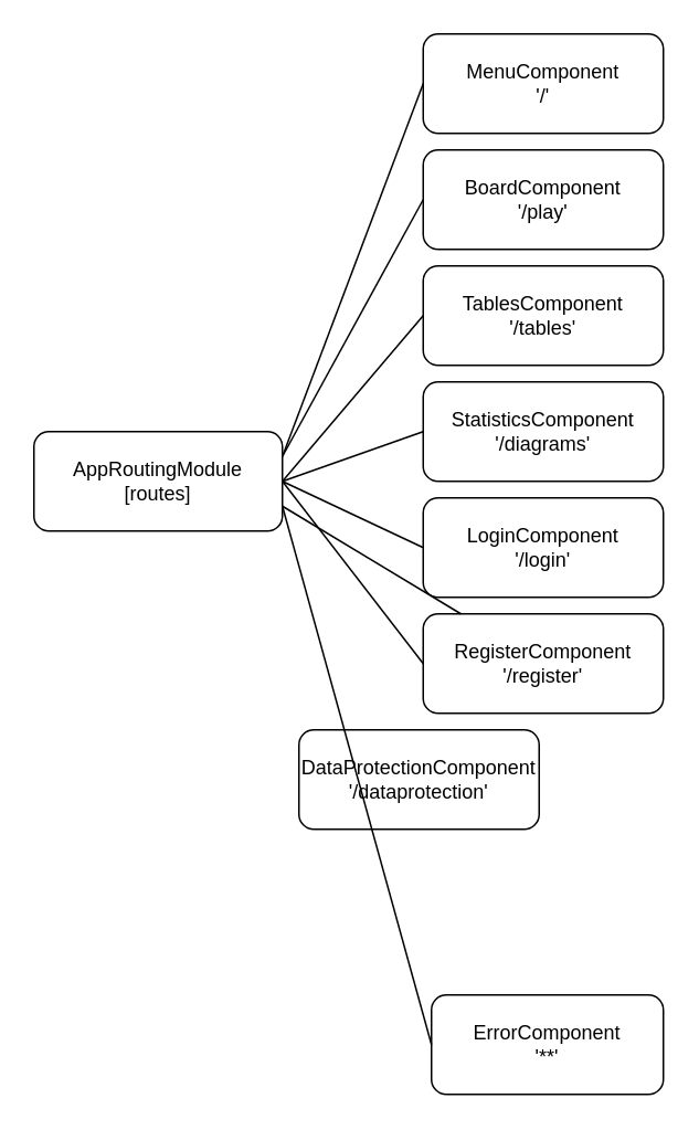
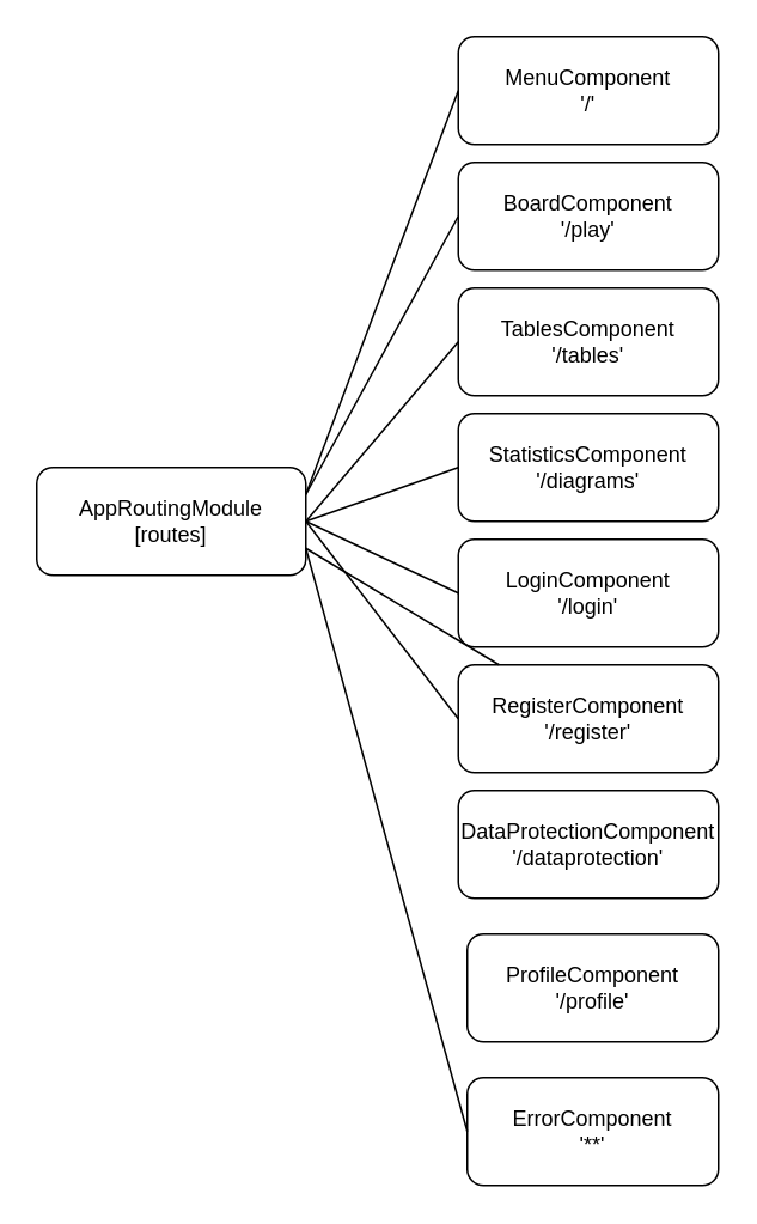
  <mxCell id="0" />
  <mxCell id="1" parent="0" />
  <mxCell id="2" value="&lt;div&gt;AppRoutingModule&lt;/div&gt;&lt;div&gt;[routes]&lt;br&gt;&lt;/div&gt;" style="rounded=1;whiteSpace=wrap;html=1;" vertex="1" parent="1"><mxGeometry x="20" y="260" width="150" height="60" as="geometry" /></mxCell>
  <mxCell id="3" value="&lt;div&gt;MenuComponent&lt;/div&gt;&lt;div&gt;'/'&lt;br&gt;&lt;/div&gt;" style="rounded=1;whiteSpace=wrap;html=1;" vertex="1" parent="1"><mxGeometry x="255" y="20" width="145" height="60" as="geometry" /></mxCell>
  <mxCell id="4" value="" style="endArrow=none;html=1;entryX=1;entryY=0.25;entryDx=0;entryDy=0;exitX=0;exitY=0.5;exitDx=0;exitDy=0;" edge="1" parent="1" source="3" target="2"><mxGeometry width="50" height="50" relative="1" as="geometry"><mxPoint x="20" y="390" as="sourcePoint" /><mxPoint x="70" y="340" as="targetPoint" /></mxGeometry></mxCell>
  <mxCell id="5" value="&lt;div&gt;BoardComponent&lt;/div&gt;&lt;div&gt;'/play'&lt;br&gt;&lt;/div&gt;" style="rounded=1;whiteSpace=wrap;html=1;" vertex="1" parent="1"><mxGeometry x="255" y="90" width="145" height="60" as="geometry" /></mxCell>
  <mxCell id="6" value="&lt;div&gt;TablesComponent&lt;/div&gt;&lt;div&gt;'/tables'&lt;br&gt;&lt;/div&gt;" style="rounded=1;whiteSpace=wrap;html=1;" vertex="1" parent="1"><mxGeometry x="255" y="160" width="145" height="60" as="geometry" /></mxCell>
  <mxCell id="7" value="&lt;div&gt;StatisticsComponent&lt;/div&gt;&lt;div&gt;'/diagrams'&lt;br&gt;&lt;/div&gt;" style="rounded=1;whiteSpace=wrap;html=1;" vertex="1" parent="1"><mxGeometry x="255" y="230" width="145" height="60" as="geometry" /></mxCell>
  <mxCell id="8" value="&lt;div&gt;LoginComponent&lt;/div&gt;&lt;div&gt;'/login'&lt;br&gt;&lt;/div&gt;" style="rounded=1;whiteSpace=wrap;html=1;" vertex="1" parent="1"><mxGeometry x="255" y="300" width="145" height="60" as="geometry" /></mxCell>
  <mxCell id="9" value="&lt;div&gt;RegisterComponent&lt;/div&gt;&lt;div&gt;'/register'&lt;br&gt;&lt;/div&gt;" style="rounded=1;whiteSpace=wrap;html=1;" vertex="1" parent="1"><mxGeometry x="255" y="370" width="145" height="60" as="geometry" /></mxCell>
  <mxCell id="10" value="&lt;div&gt;ErrorComponent&lt;/div&gt;&lt;div&gt;'**'&lt;br&gt;&lt;/div&gt;" style="rounded=1;whiteSpace=wrap;html=1;" vertex="1" parent="1"><mxGeometry x="260" y="600" width="140" height="60" as="geometry" /></mxCell>
- <mxCell id="11" value="&lt;div&gt;DataProtectionComponent&lt;/div&gt;&lt;div&gt;'/dataprotection'&lt;br&gt;&lt;/div&gt;" style="rounded=1;whiteSpace=wrap;html=1;" vertex="1" parent="1"><mxGeometry x="180" y="440" width="145" height="60" as="geometry" /></mxCell>
+ <mxCell id="11" value="&lt;div&gt;DataProtectionComponent&lt;/div&gt;&lt;div&gt;'/dataprotection'&lt;br&gt;&lt;/div&gt;" style="rounded=1;whiteSpace=wrap;html=1;" vertex="1" parent="1"><mxGeometry x="255" y="440" width="145" height="60" as="geometry" /></mxCell>
+ <mxCell id="12" value="&lt;div&gt;ProfileComponent&lt;/div&gt;&lt;div&gt;'/profile'&lt;br&gt;&lt;/div&gt;" style="rounded=1;whiteSpace=wrap;html=1;" vertex="1" parent="1"><mxGeometry x="260" y="520" width="140" height="60" as="geometry" /></mxCell>
  <mxCell id="13" value="" style="endArrow=none;html=1;entryX=0;entryY=0.5;entryDx=0;entryDy=0;exitX=1;exitY=0.25;exitDx=0;exitDy=0;" edge="1" parent="1" source="2" target="5"><mxGeometry width="50" height="50" relative="1" as="geometry"><mxPoint x="170" y="410" as="sourcePoint" /><mxPoint x="220" y="360" as="targetPoint" /></mxGeometry></mxCell>
  <mxCell id="14" value="" style="endArrow=none;html=1;entryX=0;entryY=0.5;entryDx=0;entryDy=0;exitX=1;exitY=0.5;exitDx=0;exitDy=0;" edge="1" parent="1" source="2" target="6"><mxGeometry width="50" height="50" relative="1" as="geometry"><mxPoint x="40" y="490" as="sourcePoint" /><mxPoint x="90" y="440" as="targetPoint" /></mxGeometry></mxCell>
  <mxCell id="15" value="" style="endArrow=none;html=1;entryX=0;entryY=0.5;entryDx=0;entryDy=0;exitX=1;exitY=0.5;exitDx=0;exitDy=0;" edge="1" parent="1" source="2" target="7"><mxGeometry width="50" height="50" relative="1" as="geometry"><mxPoint x="150" y="430" as="sourcePoint" /><mxPoint x="200" y="380" as="targetPoint" /></mxGeometry></mxCell>
  <mxCell id="16" value="" style="endArrow=none;html=1;entryX=0;entryY=0.5;entryDx=0;entryDy=0;exitX=1;exitY=0.5;exitDx=0;exitDy=0;" edge="1" parent="1" source="2" target="8"><mxGeometry width="50" height="50" relative="1" as="geometry"><mxPoint x="70" y="460" as="sourcePoint" /><mxPoint x="120" y="410" as="targetPoint" /></mxGeometry></mxCell>
  <mxCell id="17" value="" style="endArrow=none;html=1;entryX=0;entryY=0.5;entryDx=0;entryDy=0;" edge="1" parent="1" target="9"><mxGeometry width="50" height="50" relative="1" as="geometry"><mxPoint x="170" y="290" as="sourcePoint" /><mxPoint x="210" y="410" as="targetPoint" /></mxGeometry></mxCell>
  <mxCell id="18" value="" style="endArrow=none;html=1;exitX=1;exitY=0.75;exitDx=0;exitDy=0;" edge="1" parent="1" source="2" target="9"><mxGeometry width="50" height="50" relative="1" as="geometry"><mxPoint x="60" y="530" as="sourcePoint" /><mxPoint x="110" y="480" as="targetPoint" /></mxGeometry></mxCell>
  <mxCell id="19" value="" style="endArrow=none;html=1;entryX=0;entryY=0.5;entryDx=0;entryDy=0;exitX=1;exitY=0.75;exitDx=0;exitDy=0;" edge="1" parent="1" source="2" target="10"><mxGeometry width="50" height="50" relative="1" as="geometry"><mxPoint x="130" y="610" as="sourcePoint" /><mxPoint x="180" y="560" as="targetPoint" /></mxGeometry></mxCell>
